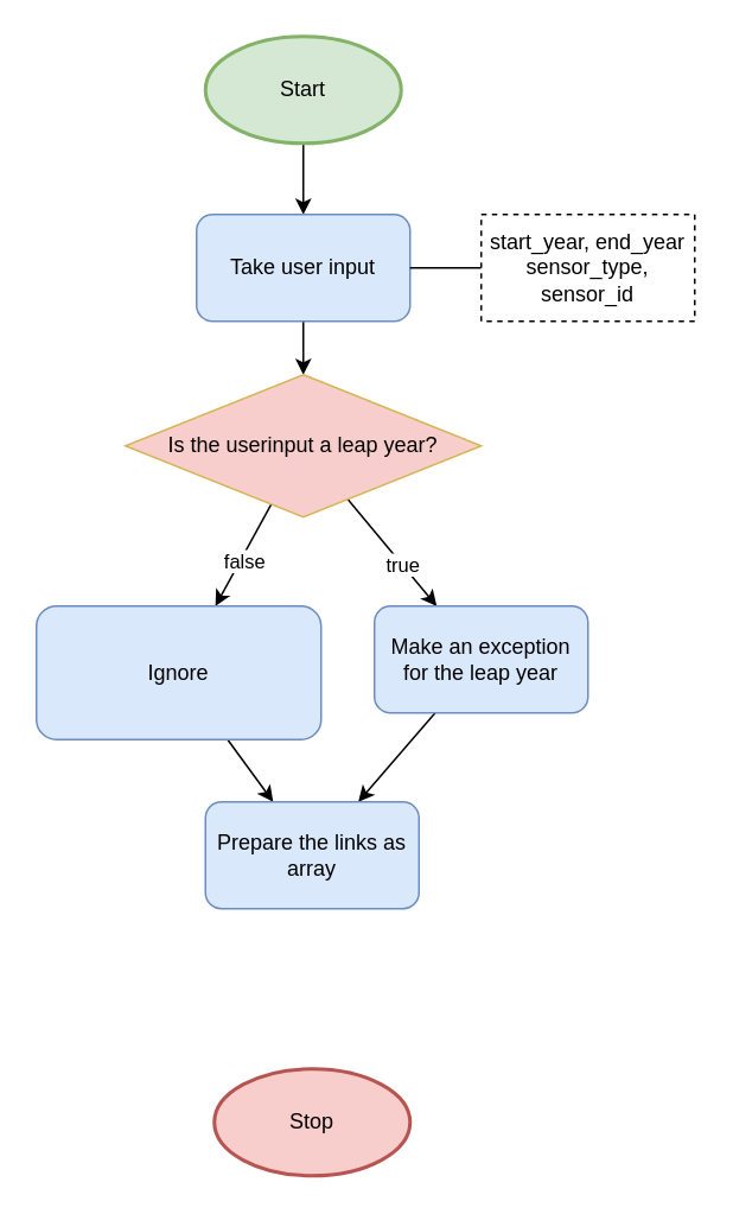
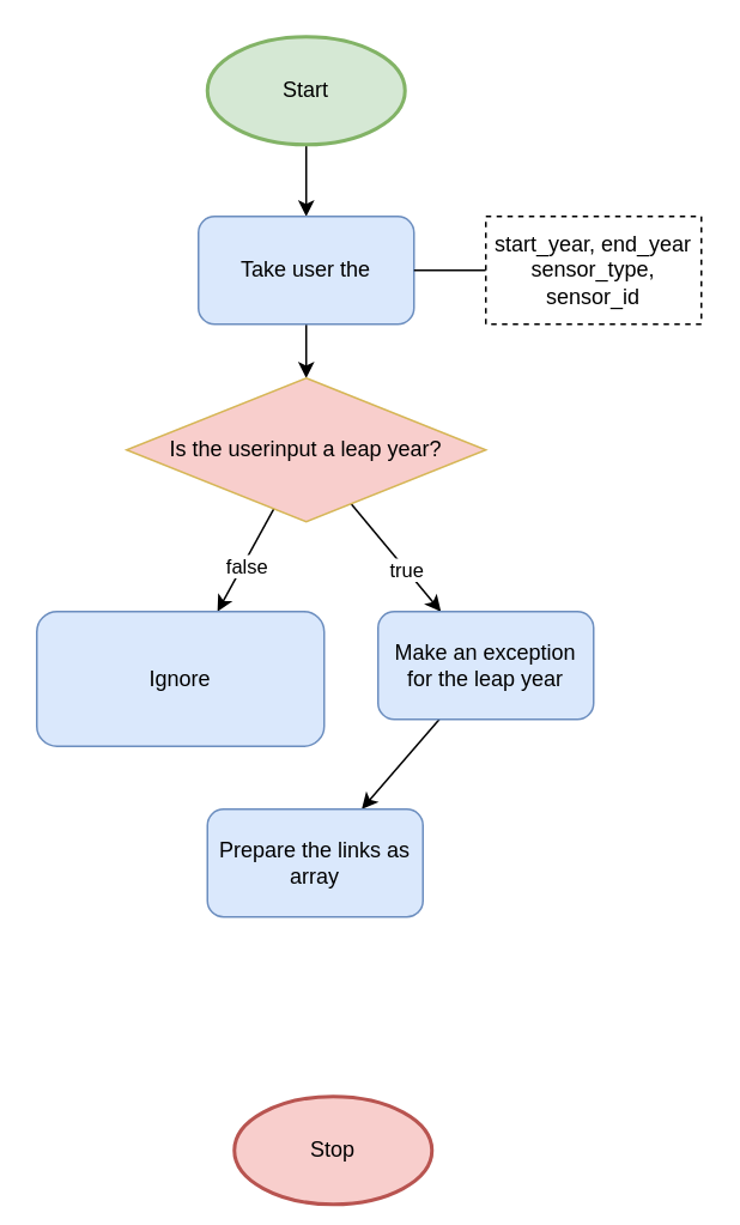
  <mxCell id="0" />
  <mxCell id="1" parent="0" />
  <mxCell id="2" style="edgeStyle=none;html=1;" edge="1" parent="1" source="3" target="5"><mxGeometry relative="1" as="geometry" /></mxCell>
  <mxCell id="3" value="Start" style="strokeWidth=2;html=1;shape=mxgraph.flowchart.start_1;whiteSpace=wrap;fillColor=#d5e8d4;strokeColor=#82b366;" vertex="1" parent="1"><mxGeometry x="115" y="20" width="110" height="60" as="geometry" /></mxCell>
  <mxCell id="4" style="edgeStyle=none;html=1;endArrow=classic;endFill=1;" edge="1" parent="1" source="5" target="10"><mxGeometry relative="1" as="geometry" /></mxCell>
- <mxCell id="5" value="Take user input" style="rounded=1;whiteSpace=wrap;html=1;fillColor=#dae8fc;strokeColor=#6c8ebf;" vertex="1" parent="1"><mxGeometry x="110" y="120" width="120" height="60" as="geometry" /></mxCell>
+ <mxCell id="5" value="Take user the" style="rounded=1;whiteSpace=wrap;html=1;fillColor=#dae8fc;strokeColor=#6c8ebf;" vertex="1" parent="1"><mxGeometry x="110" y="120" width="120" height="60" as="geometry" /></mxCell>
  <mxCell id="6" style="edgeStyle=none;html=1;endArrow=classic;endFill=1;" edge="1" parent="1" source="10" target="16"><mxGeometry relative="1" as="geometry" /></mxCell>
  <mxCell id="7" value="true" style="edgeLabel;html=1;align=center;verticalAlign=middle;resizable=0;points=[];" vertex="1" connectable="0" parent="6"><mxGeometry x="0.2" relative="1" as="geometry"><mxPoint as="offset" /></mxGeometry></mxCell>
  <mxCell id="8" style="edgeStyle=none;html=1;endArrow=classic;endFill=1;" edge="1" parent="1" source="10" target="14"><mxGeometry relative="1" as="geometry" /></mxCell>
  <mxCell id="9" value="false" style="edgeLabel;html=1;align=center;verticalAlign=middle;resizable=0;points=[];" vertex="1" connectable="0" parent="8"><mxGeometry x="0.086" y="2" relative="1" as="geometry"><mxPoint as="offset" /></mxGeometry></mxCell>
  <mxCell id="10" value="Is the userinput a leap year?" style="rhombus;whiteSpace=wrap;html=1;fillColor=#f8cecc;strokeColor=#d6b656;" vertex="1" parent="1"><mxGeometry x="70" y="210" width="200" height="80" as="geometry" /></mxCell>
  <mxCell id="11" style="edgeStyle=none;html=1;endArrow=none;endFill=0;" edge="1" parent="1" source="12" target="5"><mxGeometry relative="1" as="geometry" /></mxCell>
  <mxCell id="12" value="start_year, end_year&lt;br&gt;sensor_type, sensor_id" style="whiteSpace=wrap;html=1;dashed=1;" vertex="1" parent="1"><mxGeometry x="270" y="120" width="120" height="60" as="geometry" /></mxCell>
- <mxCell id="13" style="edgeStyle=none;html=1;endArrow=classic;endFill=1;" edge="1" parent="1" source="14" target="17"><mxGeometry relative="1" as="geometry" /></mxCell>
  <mxCell id="14" value="Ignore" style="rounded=1;whiteSpace=wrap;html=1;fillColor=#dae8fc;strokeColor=#6c8ebf;" vertex="1" parent="1"><mxGeometry x="20" y="340" width="160" height="75" as="geometry" /></mxCell>
  <mxCell id="15" style="edgeStyle=none;html=1;endArrow=classic;endFill=1;" edge="1" parent="1" source="16" target="17"><mxGeometry relative="1" as="geometry" /></mxCell>
  <mxCell id="16" value="Make an exception for the leap year" style="rounded=1;whiteSpace=wrap;html=1;fillColor=#dae8fc;strokeColor=#6c8ebf;" vertex="1" parent="1"><mxGeometry x="210" y="340" width="120" height="60" as="geometry" /></mxCell>
  <mxCell id="17" value="Prepare the links as array" style="rounded=1;whiteSpace=wrap;html=1;fillColor=#dae8fc;strokeColor=#6c8ebf;" vertex="1" parent="1"><mxGeometry x="115" y="450" width="120" height="60" as="geometry" /></mxCell>
- <mxCell id="18" value="Stop" style="strokeWidth=2;html=1;shape=mxgraph.flowchart.start_1;whiteSpace=wrap;fillColor=#f8cecc;strokeColor=#b85450;" vertex="1" parent="1"><mxGeometry x="120" y="600" width="110" height="60" as="geometry" /></mxCell>
+ <mxCell id="18" value="Stop" style="strokeWidth=2;html=1;shape=mxgraph.flowchart.start_1;whiteSpace=wrap;fillColor=#f8cecc;strokeColor=#b85450;" vertex="1" parent="1"><mxGeometry x="130" y="610" width="110" height="60" as="geometry" /></mxCell>
